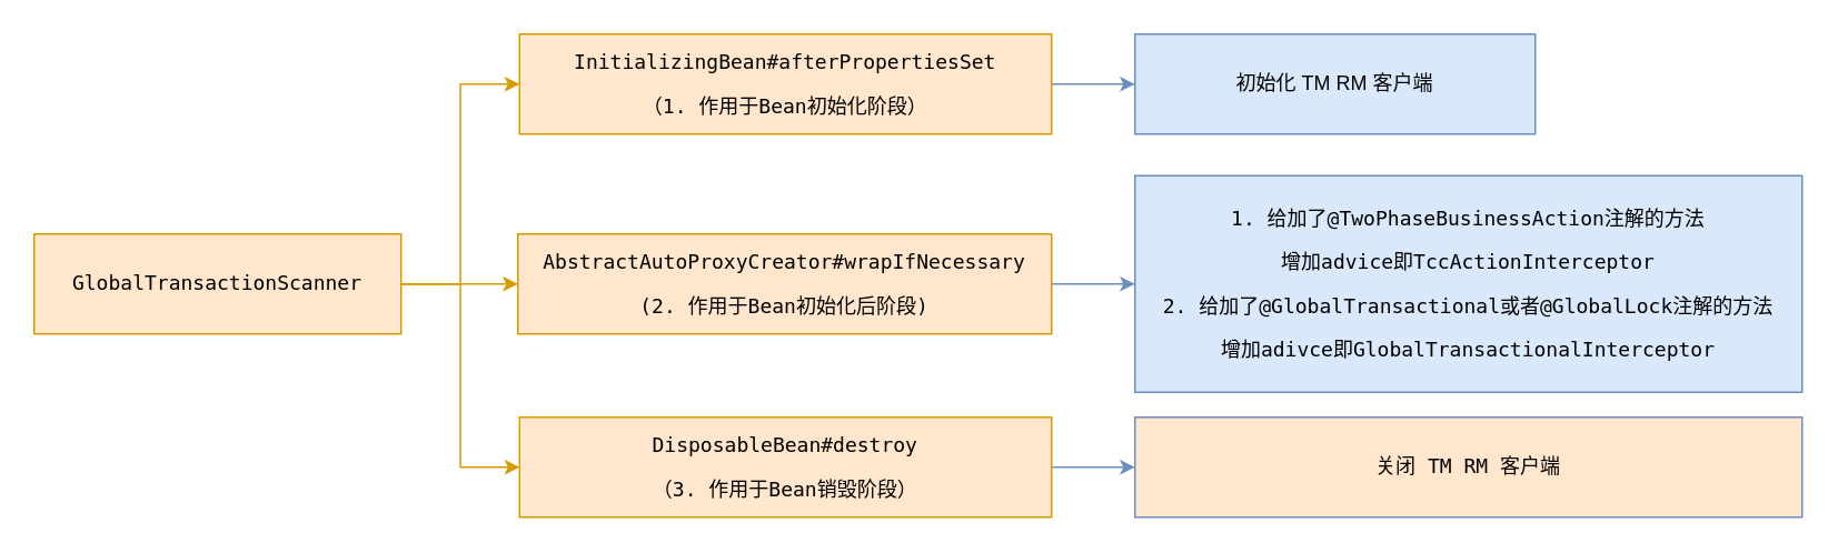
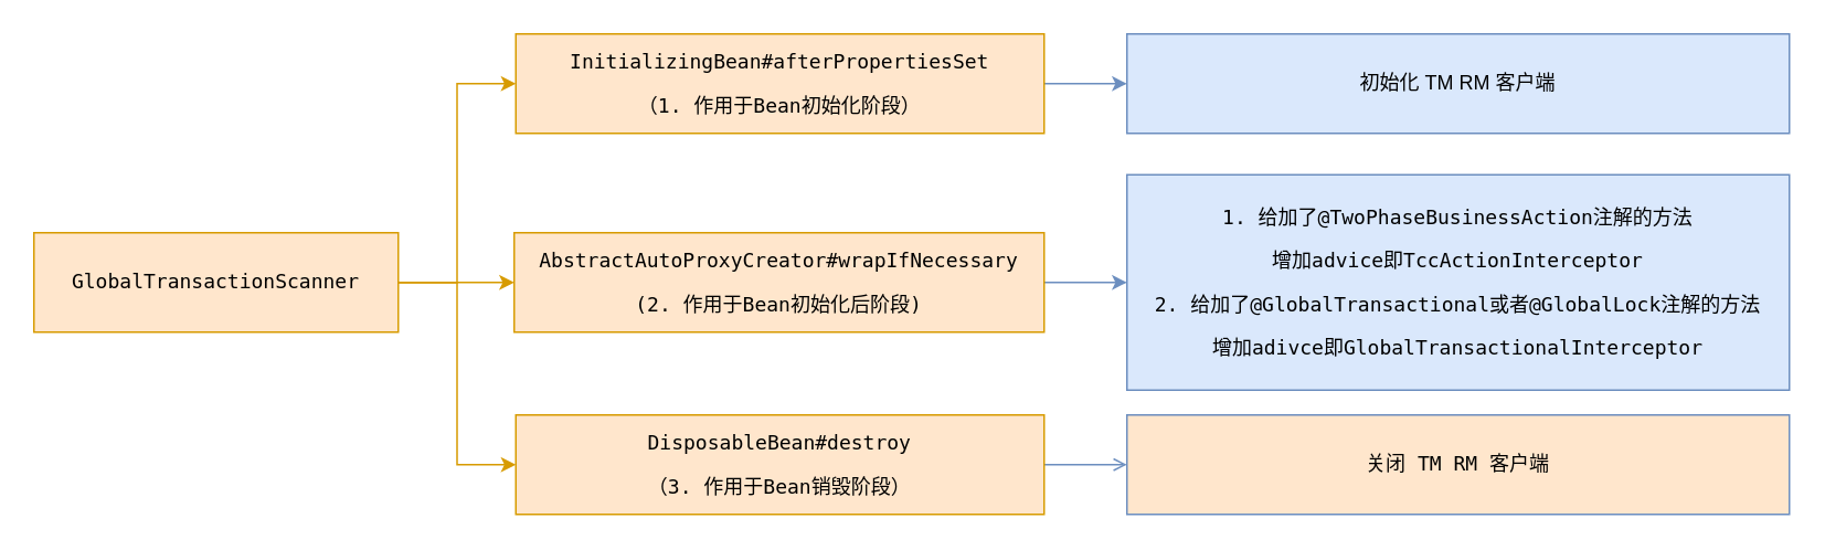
  <mxCell id="0" />
  <mxCell id="1" parent="0" />
  <mxCell id="2" style="edgeStyle=orthogonalEdgeStyle;rounded=0;orthogonalLoop=1;jettySize=auto;html=1;exitX=1;exitY=0.5;exitDx=0;exitDy=0;entryX=0;entryY=0.5;entryDx=0;entryDy=0;fillColor=#ffe6cc;strokeColor=#d79b00;" parent="1" source="5" target="9" edge="1"><mxGeometry relative="1" as="geometry" /></mxCell>
  <mxCell id="3" style="edgeStyle=orthogonalEdgeStyle;rounded=0;orthogonalLoop=1;jettySize=auto;html=1;exitX=1;exitY=0.5;exitDx=0;exitDy=0;entryX=0;entryY=0.5;entryDx=0;entryDy=0;fillColor=#ffe6cc;strokeColor=#d79b00;" parent="1" source="5" target="7" edge="1"><mxGeometry relative="1" as="geometry" /></mxCell>
  <mxCell id="4" style="edgeStyle=orthogonalEdgeStyle;rounded=0;orthogonalLoop=1;jettySize=auto;html=1;exitX=1;exitY=0.5;exitDx=0;exitDy=0;entryX=0;entryY=0.5;entryDx=0;entryDy=0;fillColor=#ffe6cc;strokeColor=#d79b00;" parent="1" source="5" target="11" edge="1"><mxGeometry relative="1" as="geometry" /></mxCell>
  <mxCell id="5" value="&lt;pre&gt;GlobalTransactionScanner&lt;/pre&gt;" style="rounded=0;whiteSpace=wrap;html=1;fillColor=#ffe6cc;strokeColor=#d79b00;" parent="1" vertex="1"><mxGeometry x="20" y="140" width="220" height="60" as="geometry" /></mxCell>
  <mxCell id="6" style="edgeStyle=orthogonalEdgeStyle;rounded=0;orthogonalLoop=1;jettySize=auto;html=1;exitX=1;exitY=0.5;exitDx=0;exitDy=0;entryX=0;entryY=0.5;entryDx=0;entryDy=0;fillColor=#dae8fc;strokeColor=#6c8ebf;" parent="1" source="7" target="13" edge="1"><mxGeometry relative="1" as="geometry" /></mxCell>
  <mxCell id="7" value="&lt;pre&gt;&lt;pre&gt;AbstractAutoProxyCreator#wrapIfNecessary&lt;/pre&gt;&lt;pre&gt;(2. 作用于Bean初始化后阶段)&lt;/pre&gt;&lt;/pre&gt;" style="rounded=0;whiteSpace=wrap;html=1;fillColor=#ffe6cc;strokeColor=#d79b00;" parent="1" vertex="1"><mxGeometry x="310" y="140" width="320" height="60" as="geometry" /></mxCell>
  <mxCell id="8" style="edgeStyle=orthogonalEdgeStyle;rounded=0;orthogonalLoop=1;jettySize=auto;html=1;exitX=1;exitY=0.5;exitDx=0;exitDy=0;entryX=0;entryY=0.5;entryDx=0;entryDy=0;fillColor=#dae8fc;strokeColor=#6c8ebf;" parent="1" source="9" target="12" edge="1"><mxGeometry relative="1" as="geometry" /></mxCell>
  <mxCell id="9" value="&lt;pre&gt;&lt;pre&gt;&lt;pre&gt;InitializingBean#afterPropertiesSet&lt;/pre&gt;&lt;pre&gt;（1. 作用于Bean初始化阶段）&lt;/pre&gt;&lt;/pre&gt;&lt;/pre&gt;" style="rounded=0;whiteSpace=wrap;html=1;fillColor=#ffe6cc;strokeColor=#d79b00;" parent="1" vertex="1"><mxGeometry x="311" y="20" width="319" height="60" as="geometry" /></mxCell>
- <mxCell id="10" style="edgeStyle=orthogonalEdgeStyle;rounded=0;orthogonalLoop=1;jettySize=auto;html=1;exitX=1;exitY=0.5;exitDx=0;exitDy=0;entryX=0;entryY=0.5;entryDx=0;entryDy=0;fillColor=#dae8fc;strokeColor=#6c8ebf;" parent="1" source="11" target="14" edge="1"><mxGeometry relative="1" as="geometry" /></mxCell>
+ <mxCell id="10" style="edgeStyle=orthogonalEdgeStyle;rounded=0;orthogonalLoop=1;jettySize=auto;html=1;exitX=1;exitY=0.5;exitDx=0;exitDy=0;entryX=0;entryY=0.5;entryDx=0;entryDy=0;fillColor=#dae8fc;strokeColor=#6c8ebf;endArrow=open;" parent="1" source="11" target="14" edge="1"><mxGeometry relative="1" as="geometry" /></mxCell>
  <mxCell id="11" value="&lt;pre&gt;&lt;pre&gt;&lt;pre&gt;&lt;pre&gt;DisposableBean#destroy&lt;/pre&gt;&lt;pre&gt;（3. 作用于Bean销毁阶段）&lt;/pre&gt;&lt;/pre&gt;&lt;/pre&gt;&lt;/pre&gt;" style="rounded=0;whiteSpace=wrap;html=1;fillColor=#ffe6cc;strokeColor=#d79b00;" parent="1" vertex="1"><mxGeometry x="311" y="250" width="319" height="60" as="geometry" /></mxCell>
- <mxCell id="12" value="初始化 TM RM 客户端" style="rounded=0;whiteSpace=wrap;html=1;fillColor=#dae8fc;strokeColor=#6c8ebf;" parent="1" vertex="1"><mxGeometry x="680" y="20" width="240" height="60" as="geometry" /></mxCell>
+ <mxCell id="12" value="初始化 TM RM 客户端" style="rounded=0;whiteSpace=wrap;html=1;fillColor=#dae8fc;strokeColor=#6c8ebf;" parent="1" vertex="1"><mxGeometry x="680" y="20" width="400" height="60" as="geometry" /></mxCell>
  <mxCell id="13" value="&lt;pre&gt;&lt;pre&gt;&lt;pre&gt;1. 给加了@TwoPhaseBusinessAction注解的方法&lt;/pre&gt;&lt;pre&gt;增加advice即TccActionInterceptor&lt;/pre&gt;&lt;pre&gt;2. 给加了@GlobalTransactional或者@GlobalLock注解的方法&lt;/pre&gt;&lt;pre&gt;增加adivce即GlobalTransactionalInterceptor&lt;/pre&gt;&lt;/pre&gt;&lt;/pre&gt;" style="rounded=0;whiteSpace=wrap;html=1;fillColor=#dae8fc;strokeColor=#6c8ebf;" parent="1" vertex="1"><mxGeometry x="680" y="105" width="400" height="130" as="geometry" /></mxCell>
  <mxCell id="14" value="&lt;pre&gt;&lt;pre&gt;&lt;pre&gt;关闭 TM RM 客户端&lt;/pre&gt;&lt;/pre&gt;&lt;/pre&gt;" style="rounded=0;whiteSpace=wrap;html=1;fillColor=#ffe6cc;strokeColor=#6c8ebf;" parent="1" vertex="1"><mxGeometry x="680" y="250" width="400" height="60" as="geometry" /></mxCell>
